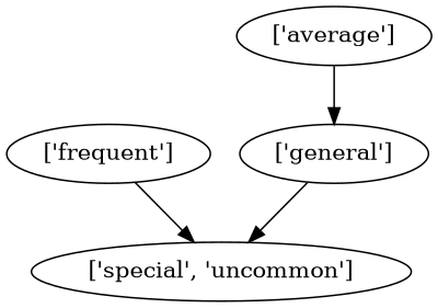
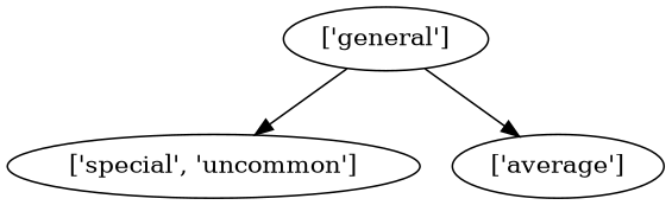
  strict digraph {
    "['general']"
    "['special', 'uncommon']"
    "['average']"
-   "['frequent']"
    "['general']" -> "['special', 'uncommon']"
-   "['average']" -> "['general']"
-   "['frequent']" -> "['special', 'uncommon']"
+   "['general']" -> "['average']"
  }
